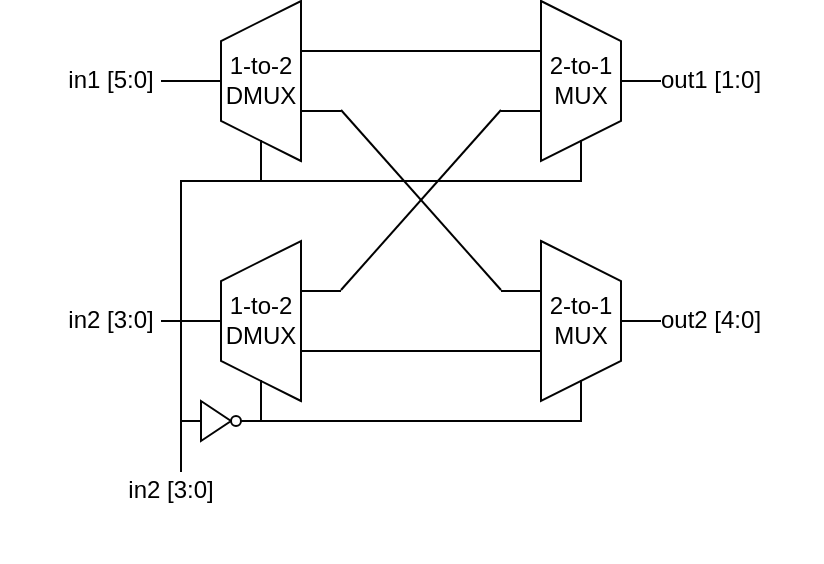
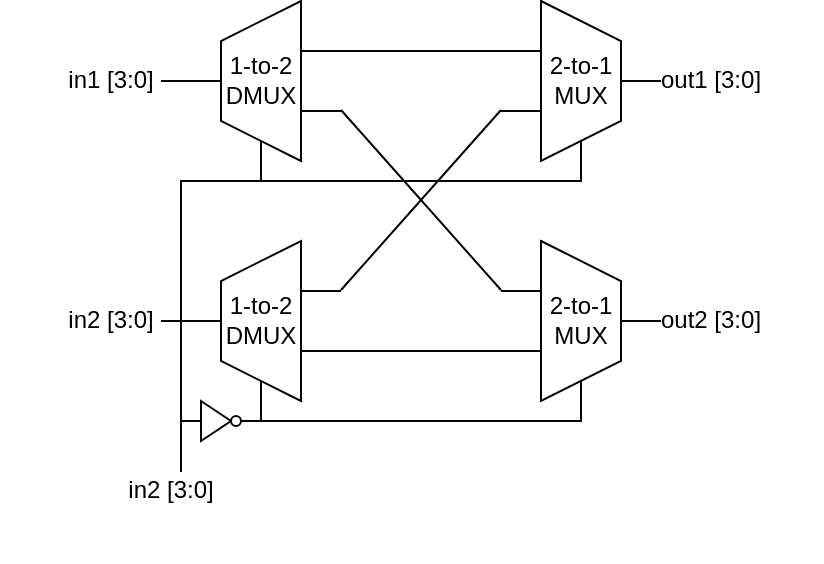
  <mxCell id="0" />
  <mxCell id="1" parent="0" />
  <mxCell id="2" value="" style="shape=trapezoid;perimeter=trapezoidPerimeter;whiteSpace=wrap;html=1;fixedSize=1;rotation=-90;fillColor=#FFFFFF;strokeColor=#030303;" vertex="1" parent="1"><mxGeometry x="90" y="20" width="80" height="40" as="geometry" /></mxCell>
  <mxCell id="3" value="" style="shape=trapezoid;perimeter=trapezoidPerimeter;whiteSpace=wrap;html=1;fixedSize=1;rotation=-90;fillColor=#FFFFFF;strokeColor=#030303;" vertex="1" parent="1"><mxGeometry x="90" y="140" width="80" height="40" as="geometry" /></mxCell>
  <mxCell id="4" value="&lt;font color=&quot;#000000&quot;&gt;1-to-2&lt;br&gt;DMUX&lt;br&gt;&lt;/font&gt;" style="text;html=1;align=center;verticalAlign=middle;resizable=0;points=[];autosize=1;strokeColor=none;fillColor=none;" vertex="1" parent="1"><mxGeometry x="100" y="20" width="60" height="40" as="geometry" /></mxCell>
  <mxCell id="5" value="&lt;font color=&quot;#000000&quot;&gt;1-to-2&lt;br&gt;DMUX&lt;br&gt;&lt;/font&gt;" style="text;html=1;align=center;verticalAlign=middle;resizable=0;points=[];autosize=1;strokeColor=none;fillColor=none;" vertex="1" parent="1"><mxGeometry x="100" y="140" width="60" height="40" as="geometry" /></mxCell>
  <mxCell id="6" value="" style="shape=trapezoid;perimeter=trapezoidPerimeter;whiteSpace=wrap;html=1;fixedSize=1;rotation=90;fillColor=#FFFFFF;strokeColor=#030303;" vertex="1" parent="1"><mxGeometry x="250" y="20" width="80" height="40" as="geometry" /></mxCell>
  <mxCell id="7" value="" style="line;strokeWidth=1;html=1;perimeter=backbonePerimeter;points=[];outlineConnect=0;strokeColor=#030303;fontColor=#000000;fillColor=#FFFFFF;" vertex="1" parent="1"><mxGeometry x="150" y="140" width="20" height="10" as="geometry" /></mxCell>
  <mxCell id="8" value="" style="line;strokeWidth=1;html=1;perimeter=backbonePerimeter;points=[];outlineConnect=0;strokeColor=#030303;fontColor=#000000;fillColor=#FFFFFF;" vertex="1" parent="1"><mxGeometry x="150" y="20" width="120" height="10" as="geometry" /></mxCell>
  <mxCell id="9" value="" style="endArrow=none;html=1;strokeColor=#000000;fontColor=#000000;" edge="1" parent="1" source="7" target="10"><mxGeometry width="50" height="50" relative="1" as="geometry"><mxPoint x="170" y="130" as="sourcePoint" /><mxPoint x="250" y="40" as="targetPoint" /></mxGeometry></mxCell>
  <mxCell id="10" value="" style="line;strokeWidth=1;html=1;perimeter=backbonePerimeter;points=[];outlineConnect=0;strokeColor=#030303;fontColor=#000000;fillColor=#FFFFFF;" vertex="1" parent="1"><mxGeometry x="250" y="50" width="20" height="10" as="geometry" /></mxCell>
  <mxCell id="11" value="" style="shape=trapezoid;perimeter=trapezoidPerimeter;whiteSpace=wrap;html=1;fixedSize=1;rotation=90;fillColor=#FFFFFF;strokeColor=#030303;" vertex="1" parent="1"><mxGeometry x="250" y="140" width="80" height="40" as="geometry" /></mxCell>
  <mxCell id="12" value="" style="endArrow=none;html=1;strokeColor=#000000;fontColor=#000000;" edge="1" parent="1" source="13" target="14"><mxGeometry width="50" height="50" relative="1" as="geometry"><mxPoint x="250" y="140" as="sourcePoint" /><mxPoint x="170" y="50" as="targetPoint" /></mxGeometry></mxCell>
  <mxCell id="13" value="" style="line;strokeWidth=1;html=1;perimeter=backbonePerimeter;points=[];outlineConnect=0;strokeColor=#030303;fontColor=#000000;fillColor=#FFFFFF;" vertex="1" parent="1"><mxGeometry x="250" y="140" width="20" height="10" as="geometry" /></mxCell>
  <mxCell id="14" value="" style="line;strokeWidth=1;html=1;perimeter=backbonePerimeter;points=[];outlineConnect=0;strokeColor=#030303;fontColor=#000000;fillColor=#FFFFFF;" vertex="1" parent="1"><mxGeometry x="150" y="50" width="20" height="10" as="geometry" /></mxCell>
  <mxCell id="15" value="" style="line;strokeWidth=1;html=1;perimeter=backbonePerimeter;points=[];outlineConnect=0;strokeColor=#030303;fontColor=#000000;fillColor=#FFFFFF;" vertex="1" parent="1"><mxGeometry x="150" y="170" width="120" height="10" as="geometry" /></mxCell>
  <mxCell id="16" value="&lt;font color=&quot;#000000&quot;&gt;2-to-1&lt;br&gt;MUX&lt;br&gt;&lt;/font&gt;" style="text;html=1;align=center;verticalAlign=middle;resizable=0;points=[];autosize=1;strokeColor=none;fillColor=none;" vertex="1" parent="1"><mxGeometry x="265" y="20" width="50" height="40" as="geometry" /></mxCell>
  <mxCell id="17" value="&lt;font color=&quot;#000000&quot;&gt;2-to-1&lt;br&gt;MUX&lt;br&gt;&lt;/font&gt;" style="text;html=1;align=center;verticalAlign=middle;resizable=0;points=[];autosize=1;strokeColor=none;fillColor=none;" vertex="1" parent="1"><mxGeometry x="265" y="140" width="50" height="40" as="geometry" /></mxCell>
  <mxCell id="18" value="" style="line;strokeWidth=1;html=1;perimeter=backbonePerimeter;points=[];outlineConnect=0;strokeColor=#030303;fontColor=#000000;fillColor=#FFFFFF;" vertex="1" parent="1"><mxGeometry x="80" y="35" width="30" height="10" as="geometry" /></mxCell>
  <mxCell id="19" value="" style="line;strokeWidth=1;html=1;perimeter=backbonePerimeter;points=[];outlineConnect=0;strokeColor=#030303;fontColor=#000000;fillColor=#FFFFFF;" vertex="1" parent="1"><mxGeometry x="80" y="155" width="30" height="10" as="geometry" /></mxCell>
  <mxCell id="20" value="" style="line;strokeWidth=1;html=1;perimeter=backbonePerimeter;points=[];outlineConnect=0;strokeColor=#030303;fontColor=#000000;fillColor=#FFFFFF;" vertex="1" parent="1"><mxGeometry x="310" y="35" width="20" height="10" as="geometry" /></mxCell>
  <mxCell id="21" value="" style="line;strokeWidth=1;html=1;perimeter=backbonePerimeter;points=[];outlineConnect=0;strokeColor=#030303;fontColor=#000000;fillColor=#FFFFFF;" vertex="1" parent="1"><mxGeometry x="310" y="155" width="20" height="10" as="geometry" /></mxCell>
- <mxCell id="22" value="&lt;font color=&quot;#000000&quot;&gt;in1 [5:0]&lt;br&gt;&lt;/font&gt;" style="text;html=1;align=center;verticalAlign=middle;resizable=0;points=[];autosize=1;strokeColor=none;fillColor=none;" vertex="1" parent="1"><mxGeometry x="20" y="25" width="70" height="30" as="geometry" /></mxCell>
+ <mxCell id="22" value="&lt;font color=&quot;#000000&quot;&gt;in1 [3:0]&lt;br&gt;&lt;/font&gt;" style="text;html=1;align=center;verticalAlign=middle;resizable=0;points=[];autosize=1;strokeColor=none;fillColor=none;" vertex="1" parent="1"><mxGeometry x="20" y="25" width="70" height="30" as="geometry" /></mxCell>
  <mxCell id="23" value="&lt;font color=&quot;#000000&quot;&gt;in2 [3:0]&lt;br&gt;&lt;/font&gt;" style="text;html=1;align=center;verticalAlign=middle;resizable=0;points=[];autosize=1;strokeColor=none;fillColor=none;" vertex="1" parent="1"><mxGeometry x="20" y="145" width="70" height="30" as="geometry" /></mxCell>
- <mxCell id="24" value="&lt;font color=&quot;#000000&quot;&gt;out1 [1:0]&lt;br&gt;&lt;/font&gt;" style="text;html=1;align=center;verticalAlign=middle;resizable=0;points=[];autosize=1;strokeColor=none;fillColor=none;" vertex="1" parent="1"><mxGeometry x="320" y="25" width="70" height="30" as="geometry" /></mxCell>
- <mxCell id="25" value="&lt;font color=&quot;#000000&quot;&gt;out2 [4:0]&lt;br&gt;&lt;/font&gt;" style="text;html=1;align=center;verticalAlign=middle;resizable=0;points=[];autosize=1;strokeColor=none;fillColor=none;" vertex="1" parent="1"><mxGeometry x="320" y="145" width="70" height="30" as="geometry" /></mxCell>
+ <mxCell id="24" value="&lt;font color=&quot;#000000&quot;&gt;out1 [3:0]&lt;br&gt;&lt;/font&gt;" style="text;html=1;align=center;verticalAlign=middle;resizable=0;points=[];autosize=1;strokeColor=none;fillColor=none;" vertex="1" parent="1"><mxGeometry x="320" y="25" width="70" height="30" as="geometry" /></mxCell>
+ <mxCell id="25" value="&lt;font color=&quot;#000000&quot;&gt;out2 [3:0]&lt;br&gt;&lt;/font&gt;" style="text;html=1;align=center;verticalAlign=middle;resizable=0;points=[];autosize=1;strokeColor=none;fillColor=none;" vertex="1" parent="1"><mxGeometry x="320" y="145" width="70" height="30" as="geometry" /></mxCell>
  <mxCell id="26" value="" style="shape=partialRectangle;whiteSpace=wrap;html=1;bottom=1;right=1;left=1;top=0;fillColor=none;routingCenterX=-0.5;strokeColor=#030303;strokeWidth=1;fontColor=#000000;" vertex="1" parent="1"><mxGeometry x="130" y="70" width="160" height="20" as="geometry" /></mxCell>
  <mxCell id="27" value="" style="shape=partialRectangle;whiteSpace=wrap;html=1;bottom=1;right=1;left=1;top=0;fillColor=none;routingCenterX=-0.5;strokeColor=#030303;strokeWidth=1;fontColor=#000000;" vertex="1" parent="1"><mxGeometry x="130" y="190" width="160" height="20" as="geometry" /></mxCell>
  <mxCell id="28" value="" style="shape=partialRectangle;whiteSpace=wrap;html=1;bottom=0;right=0;fillColor=none;strokeColor=#030303;strokeWidth=1;fontColor=#000000;rotation=0;" vertex="1" parent="1"><mxGeometry x="90" y="90" width="90" height="145" as="geometry" /></mxCell>
  <mxCell id="29" value="&lt;font color=&quot;#000000&quot;&gt;in2 [3:0]&lt;br&gt;&lt;/font&gt;" style="text;html=1;align=center;verticalAlign=middle;resizable=0;points=[];autosize=1;strokeColor=none;fillColor=none;" vertex="1" parent="1"><mxGeometry x="50" y="230" width="70" height="30" as="geometry" /></mxCell>
  <mxCell id="30" value="" style="triangle;whiteSpace=wrap;html=1;strokeColor=#030303;strokeWidth=1;fontColor=#000000;fillColor=#FFFFFF;" vertex="1" parent="1"><mxGeometry x="100" y="200" width="15" height="20" as="geometry" /></mxCell>
  <mxCell id="31" value="" style="ellipse;whiteSpace=wrap;html=1;aspect=fixed;strokeColor=#030303;strokeWidth=1;fontColor=#000000;fillColor=#FFFFFF;" vertex="1" parent="1"><mxGeometry x="115" y="207.5" width="5" height="5" as="geometry" /></mxCell>
  <mxCell id="32" value="" style="line;strokeWidth=1;html=1;strokeColor=#030303;fontColor=#000000;fillColor=#FFFFFF;" vertex="1" parent="1"><mxGeometry x="120" y="205" width="10" height="10" as="geometry" /></mxCell>
  <mxCell id="33" value="" style="line;strokeWidth=1;html=1;strokeColor=#030303;fontColor=#000000;fillColor=#FFFFFF;" vertex="1" parent="1"><mxGeometry x="90" y="205" width="10" height="10" as="geometry" /></mxCell>
